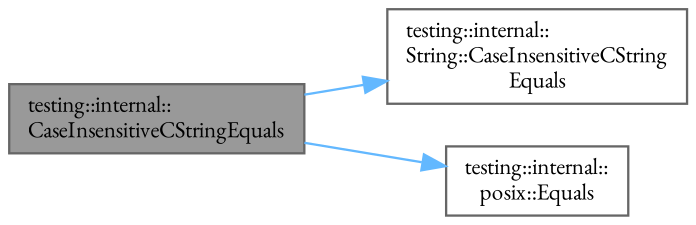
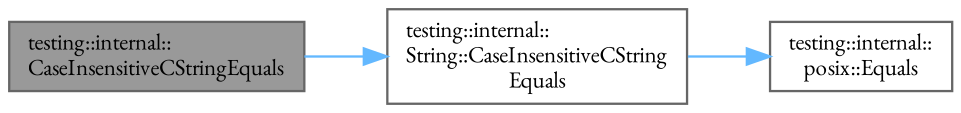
  digraph {
    fontname="EB Garamond"
    rankdir=LR
    node [color=grey40 fillcolor=white fontname="EB Garamond" fontsize=10 shape=box style=filled]
    edge [color=steelblue1 fontname="EB Garamond" fontsize=10 labelfontname=Helvetica labelfontsize=10 style=solid]
    n1 [color=gray40 fillcolor=grey60 fontcolor=black height=0.2 label="testing::internal::\lCaseInsensitiveCStringEquals" width=0.4]
    n2 [height=0.2 label="testing::internal::\lString::CaseInsensitiveCString\lEquals" width=0.4]
    n3 [height=0.2 label="testing::internal::\lposix::Equals" width=0.4]
    n1 -> n2
-   n1 -> n3
+   n2 -> n3
  }
